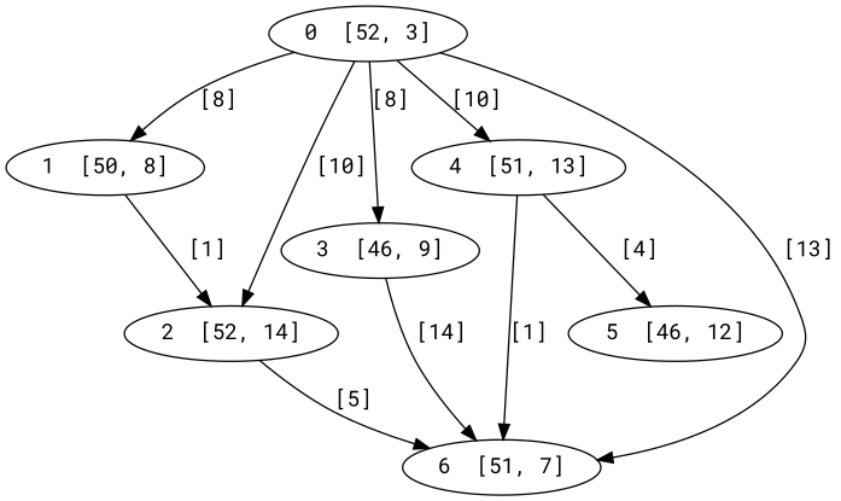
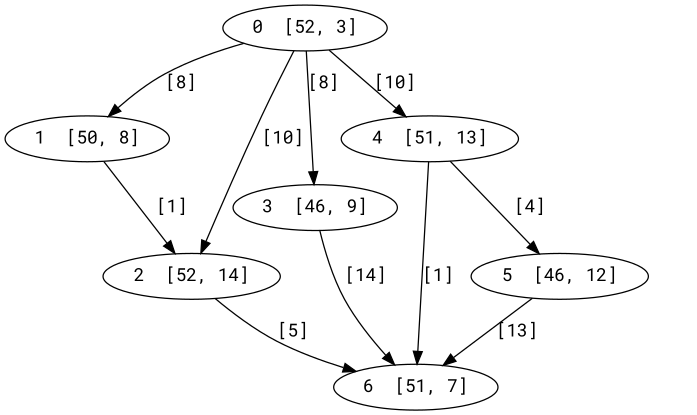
  digraph {
    fontname="Roboto Mono"
    node [fontname="Roboto Mono"]
    edge [fontname="Roboto Mono"]
    n1 [label="0  [52, 3]"]
    n2 [label="1  [50, 8]"]
    n3 [label="2  [52, 14]"]
    n4 [label="3  [46, 9]"]
    n5 [label="4  [51, 13]"]
    n6 [label="6  [51, 7]"]
    n7 [label="5  [46, 12]"]
    n1 -> n2 [label="[8]"]
    n1 -> n3 [label="[10]"]
    n1 -> n4 [label="[8]"]
    n1 -> n5 [label="[10]"]
    n2 -> n3 [label="[1]"]
    n3 -> n6 [label="[5]"]
    n4 -> n6 [label="[14]"]
    n5 -> n6 [label="[1]"]
    n5 -> n7 [label="[4]"]
-   n1 -> n6 [label="[13]"]
+   n7 -> n6 [label="[13]"]
  }
